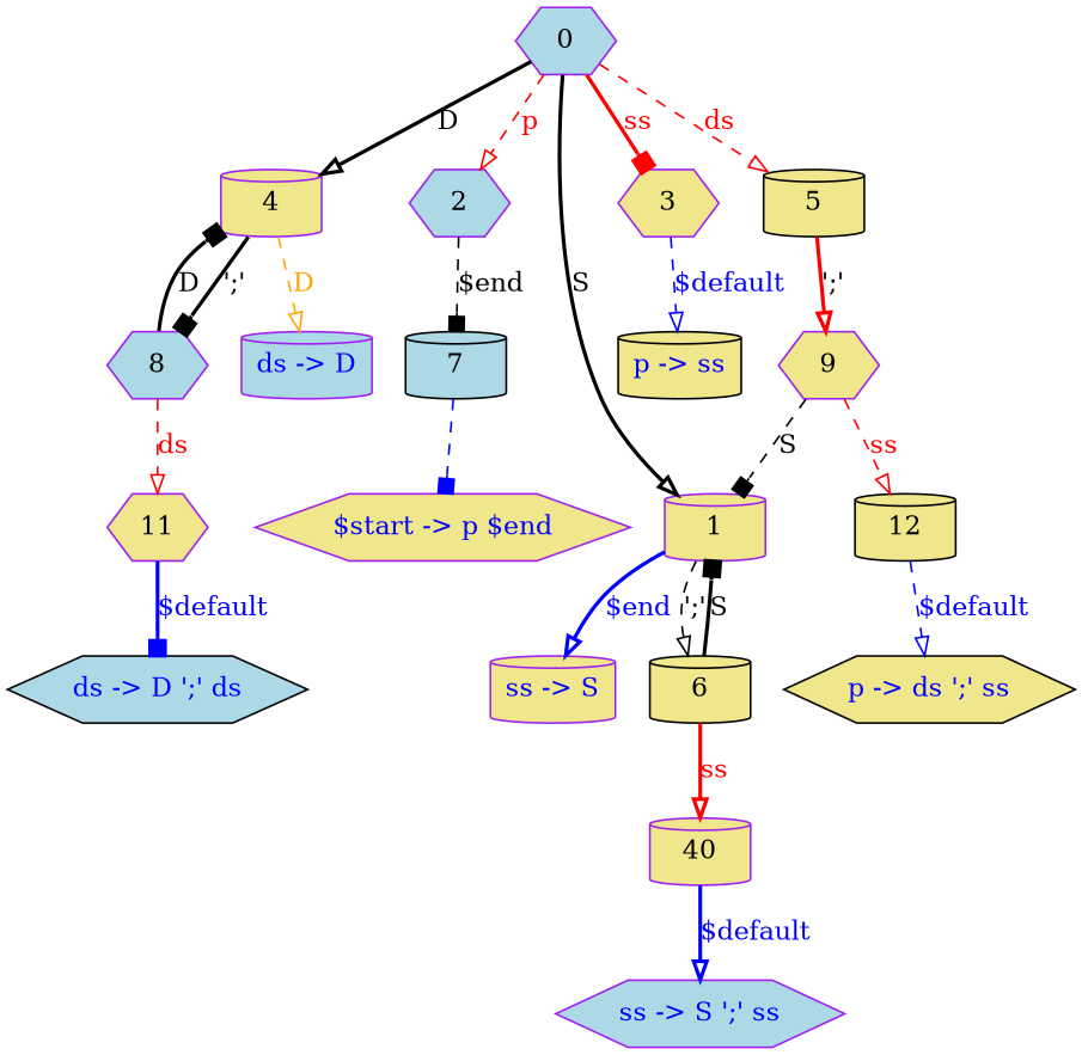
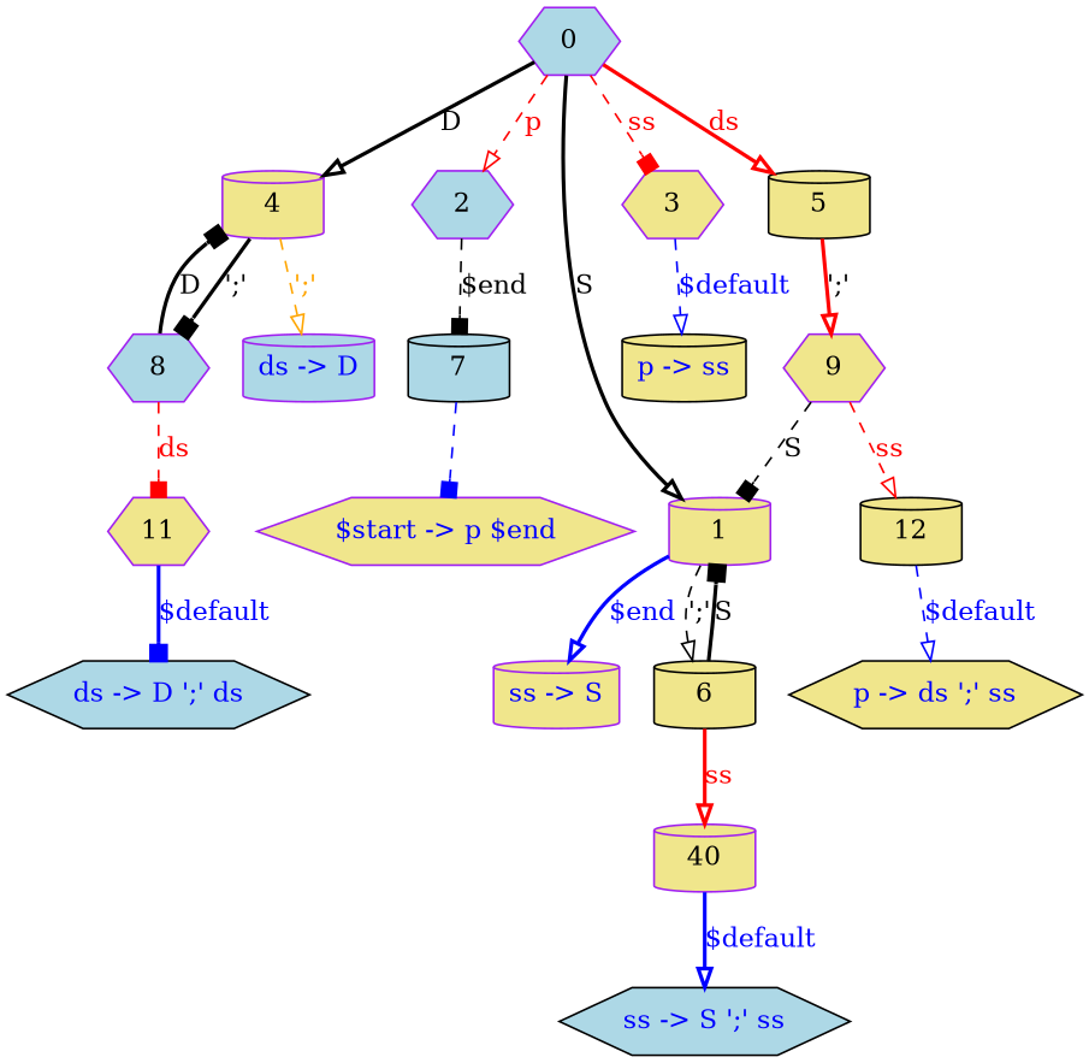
  digraph {
    concentrate=true
    node [color=purple fillcolor=khaki shape=hexagon style=filled]
    edge [arrowhead=onormal style=dashed]
    "$start -> p $end" [fontcolor=blue]
    "p -> ds ';' ss" [color=black fontcolor=blue]
    "p -> ss" [color=black fontcolor=blue shape=cylinder]
    "ds -> D ';' ds" [color=black fillcolor=lightblue fontcolor=blue]
    "ds -> D" [fillcolor=lightblue fontcolor=blue shape=cylinder]
-   "ss -> S ';' ss" [fillcolor=lightblue fontcolor=blue]
+   "ss -> S ';' ss" [color=black fillcolor=lightblue fontcolor=blue]
    "ss -> S" [fontcolor=blue shape=cylinder]
    0 [fillcolor=lightblue]
    4 [shape=cylinder]
    1 [shape=cylinder]
    2 [fillcolor=lightblue]
    3
    5 [color=black shape=cylinder]
    8 [fillcolor=lightblue]
    6 [color=black shape=cylinder]
    7 [color=black fillcolor=lightblue shape=cylinder]
    9
    11
    n19 [label=40 shape=cylinder]
    12 [color=black shape=cylinder]
    0 -> 4 [label=D style=bold]
    0 -> 1 [label=S style=bold]
    0 -> 2 [color=red fontcolor=red label=p]
-   0 -> 3 [arrowhead=box color=red fontcolor=red label=ss style=bold]
-   0 -> 5 [color=red fontcolor=red label=ds]
-   4 -> "ds -> D" [color=orange fontcolor=orange label=D]
+   0 -> 3 [arrowhead=box color=red fontcolor=red label=ss]
+   0 -> 5 [color=red fontcolor=red label=ds style=bold]
+   4 -> "ds -> D" [color=orange fontcolor=orange label="';'"]
    4 -> 8 [arrowhead=box label="';'" style=bold]
    1 -> "ss -> S" [color=blue fontcolor=blue label="$end" style=bold]
    1 -> 6 [label="';'"]
    2 -> 7 [arrowhead=box label="$end"]
    3 -> "p -> ss" [color=blue fontcolor=blue label="$default"]
    5 -> 9 [color=red label="';'" style=bold]
    8 -> 4 [arrowhead=box label=D style=bold]
-   8 -> 11 [color=red fontcolor=red label=ds]
+   8 -> 11 [arrowhead=box color=red fontcolor=red label=ds]
    6 -> 1 [arrowhead=box label=S style=bold]
    6 -> n19 [color=red fontcolor=red label=ss style=bold]
    7 -> "$start -> p $end" [arrowhead=box color=blue]
    9 -> 1 [arrowhead=box label=S]
    9 -> 12 [color=red fontcolor=red label=ss]
    11 -> "ds -> D ';' ds" [arrowhead=box color=blue fontcolor=blue label="$default" style=bold]
    n19 -> "ss -> S ';' ss" [color=blue fontcolor=blue label="$default" style=bold]
    12 -> "p -> ds ';' ss" [color=blue fontcolor=blue label="$default"]
  }
